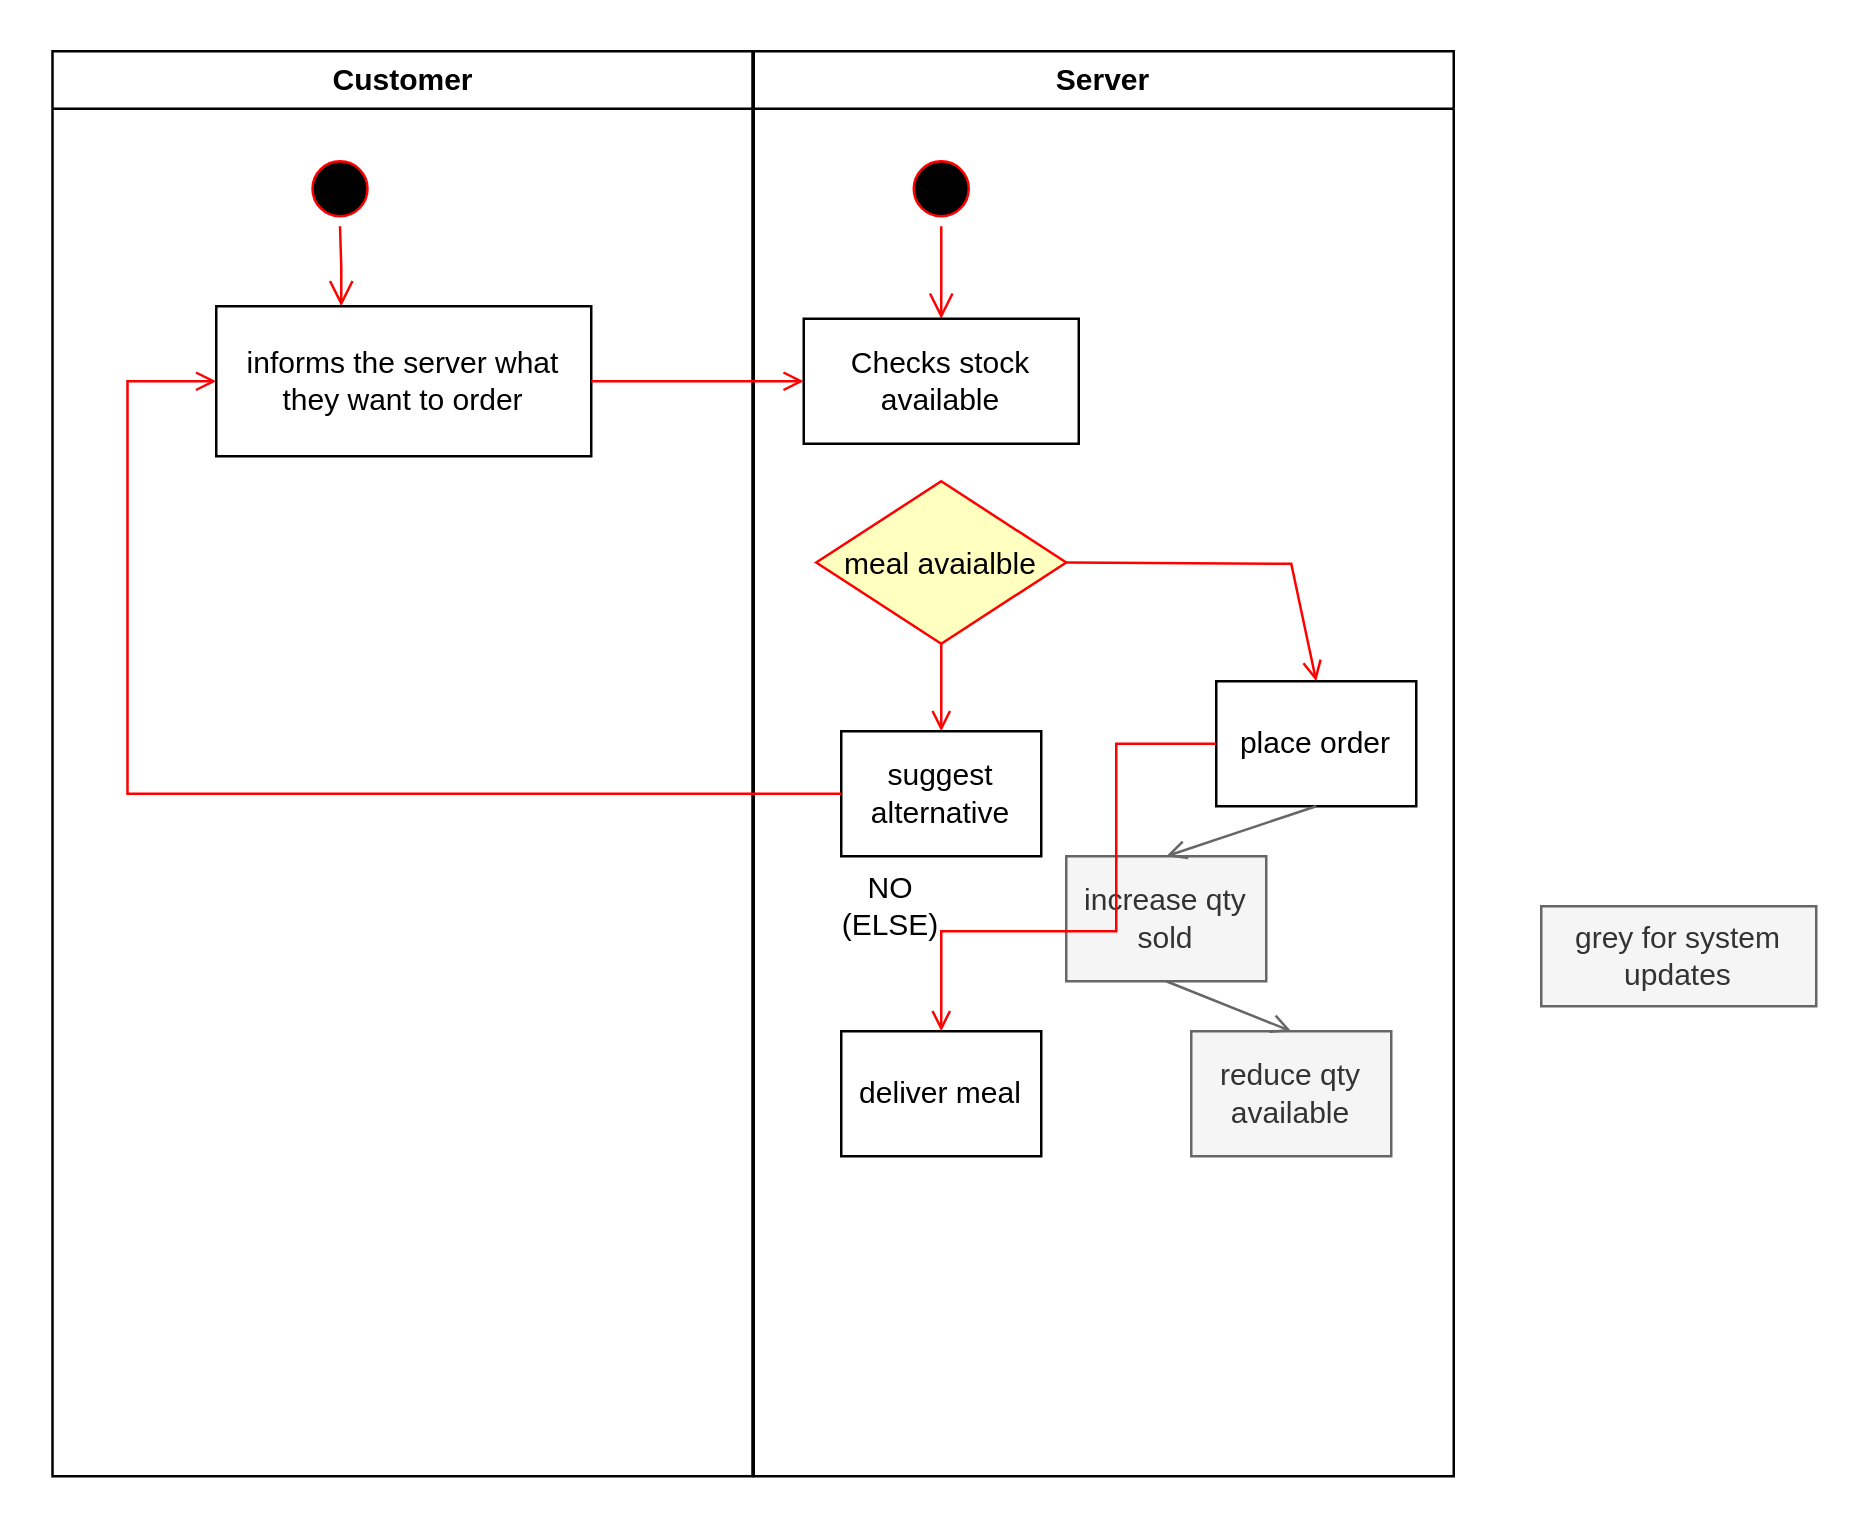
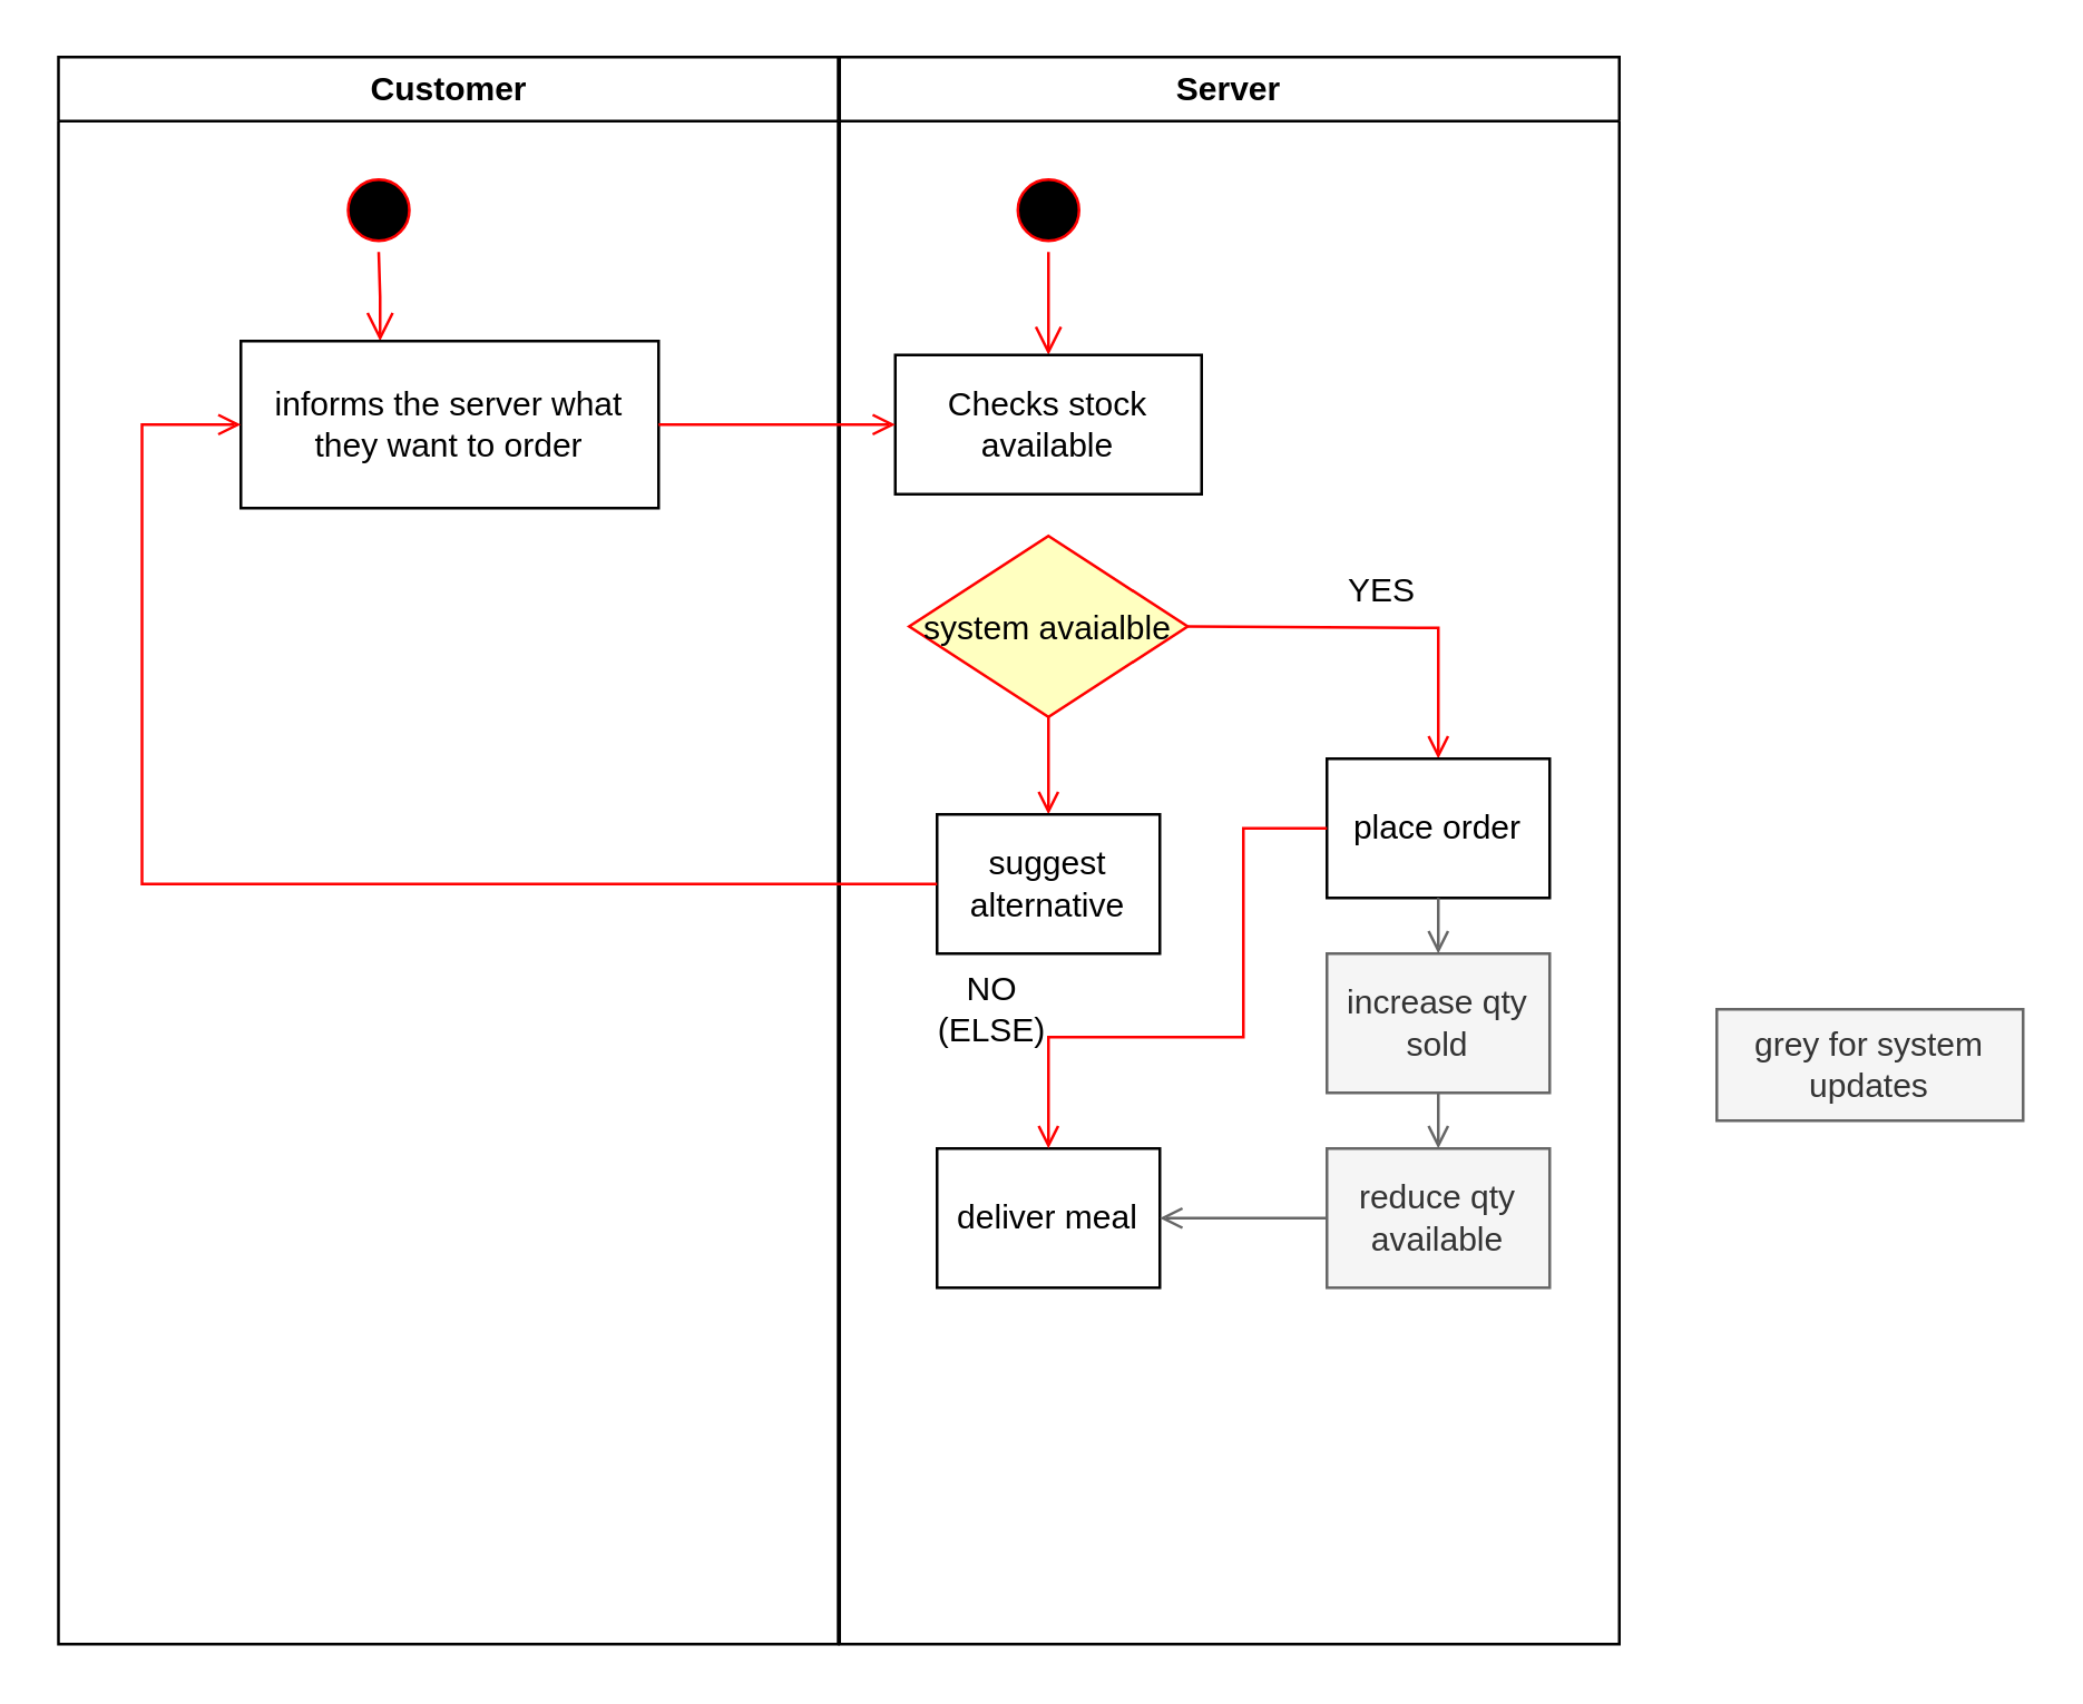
  <mxCell id="0" />
  <mxCell id="1" parent="0" />
  <mxCell id="2" value="Customer" style="swimlane;whiteSpace=wrap" parent="1" vertex="1"><mxGeometry x="20.5" y="20" width="280" height="570" as="geometry" /></mxCell>
  <mxCell id="3" value="" style="ellipse;shape=startState;fillColor=#000000;strokeColor=#ff0000;" parent="2" vertex="1"><mxGeometry x="100" y="40" width="30" height="30" as="geometry" /></mxCell>
  <mxCell id="4" value="" style="edgeStyle=elbowEdgeStyle;elbow=horizontal;verticalAlign=bottom;endArrow=open;endSize=8;strokeColor=#FF0000;endFill=1;rounded=0" parent="2" source="3" target="5" edge="1"><mxGeometry x="100" y="40" as="geometry"><mxPoint x="115" y="110" as="targetPoint" /></mxGeometry></mxCell>
  <mxCell id="5" value="informs the server what they want to order" style="whiteSpace=wrap;" parent="2" vertex="1"><mxGeometry x="65.5" y="102" width="150" height="60" as="geometry" /></mxCell>
  <mxCell id="6" value="Server" style="swimlane;whiteSpace=wrap" parent="1" vertex="1"><mxGeometry x="301" y="20" width="280" height="570" as="geometry" /></mxCell>
  <mxCell id="7" value="" style="ellipse;shape=startState;fillColor=#000000;strokeColor=#ff0000;" parent="6" vertex="1"><mxGeometry x="60" y="40" width="30" height="30" as="geometry" /></mxCell>
  <mxCell id="8" value="" style="edgeStyle=elbowEdgeStyle;elbow=horizontal;verticalAlign=bottom;endArrow=open;endSize=8;strokeColor=#FF0000;endFill=1;rounded=0" parent="6" source="7" target="9" edge="1"><mxGeometry x="40" y="20" as="geometry"><mxPoint x="55" y="90" as="targetPoint" /></mxGeometry></mxCell>
  <mxCell id="9" value="Checks stock available" style="whiteSpace=wrap;" parent="6" vertex="1"><mxGeometry x="20" y="107" width="110" height="50" as="geometry" /></mxCell>
  <mxCell id="10" value="" style="endArrow=open;strokeColor=#FF0000;endFill=1;rounded=0;entryX=0.5;entryY=0;entryDx=0;entryDy=0;" parent="6" target="13" edge="1"><mxGeometry relative="1" as="geometry"><mxPoint x="75" y="230" as="sourcePoint" /><mxPoint x="75.5" y="262" as="targetPoint" /></mxGeometry></mxCell>
- <mxCell id="11" value="meal avaialble" style="rhombus;fillColor=#ffffc0;strokeColor=#ff0000;" parent="6" vertex="1"><mxGeometry x="25" y="172" width="100" height="65" as="geometry" /></mxCell>
+ <mxCell id="11" value="system avaialble" style="rhombus;fillColor=#ffffc0;strokeColor=#ff0000;" parent="6" vertex="1"><mxGeometry x="25" y="172" width="100" height="65" as="geometry" /></mxCell>
  <mxCell id="12" value="NO&lt;br&gt;(ELSE)" style="text;html=1;strokeColor=none;fillColor=none;align=center;verticalAlign=middle;whiteSpace=wrap;rounded=0;" vertex="1" parent="6"><mxGeometry x="35" y="332" width="40" height="20" as="geometry" /></mxCell>
  <mxCell id="13" value="suggest alternative" style="whiteSpace=wrap;" vertex="1" parent="6"><mxGeometry x="35" y="272" width="80" height="50" as="geometry" /></mxCell>
  <mxCell id="14" value="" style="endArrow=open;strokeColor=#FF0000;endFill=1;rounded=0;exitX=1;exitY=0.5;exitDx=0;exitDy=0;entryX=0.5;entryY=0;entryDx=0;entryDy=0;" edge="1" parent="6" source="11" target="15"><mxGeometry relative="1" as="geometry"><mxPoint x="145" y="215" as="sourcePoint" /><mxPoint x="195" y="252" as="targetPoint" /><Array as="points"><mxPoint x="215" y="205" /></Array></mxGeometry></mxCell>
- <mxCell id="15" value="place order" style="whiteSpace=wrap;" vertex="1" parent="6"><mxGeometry x="185" y="252" width="80" height="50" as="geometry" /></mxCell>
- <mxCell id="17" value="increase qty sold" style="whiteSpace=wrap;fillColor=#f5f5f5;strokeColor=#666666;fontColor=#333333;" vertex="1" parent="6"><mxGeometry x="125" y="322" width="80" height="50" as="geometry" /></mxCell>
+ <mxCell id="15" value="place order" style="whiteSpace=wrap;" vertex="1" parent="6"><mxGeometry x="175" y="252" width="80" height="50" as="geometry" /></mxCell>
+ <mxCell id="16" value="YES" style="text;html=1;strokeColor=none;fillColor=none;align=center;verticalAlign=middle;whiteSpace=wrap;rounded=0;" vertex="1" parent="6"><mxGeometry x="175" y="182" width="40" height="20" as="geometry" /></mxCell>
+ <mxCell id="17" value="increase qty sold" style="whiteSpace=wrap;fillColor=#f5f5f5;strokeColor=#666666;fontColor=#333333;" vertex="1" parent="6"><mxGeometry x="175" y="322" width="80" height="50" as="geometry" /></mxCell>
  <mxCell id="18" value="reduce qty available" style="whiteSpace=wrap;fillColor=#f5f5f5;strokeColor=#666666;fontColor=#333333;" vertex="1" parent="6"><mxGeometry x="175" y="392" width="80" height="50" as="geometry" /></mxCell>
  <mxCell id="19" value="" style="endArrow=open;strokeColor=#666666;endFill=1;rounded=0;entryX=0.5;entryY=0;entryDx=0;entryDy=0;exitX=0.5;exitY=1;exitDx=0;exitDy=0;fillColor=#f5f5f5;" edge="1" parent="6" source="15" target="17"><mxGeometry relative="1" as="geometry"><mxPoint x="85" y="240" as="sourcePoint" /><mxPoint x="85" y="282" as="targetPoint" /></mxGeometry></mxCell>
  <mxCell id="20" value="" style="endArrow=open;strokeColor=#666666;endFill=1;rounded=0;entryX=0.5;entryY=0;entryDx=0;entryDy=0;exitX=0.5;exitY=1;exitDx=0;exitDy=0;fillColor=#f5f5f5;" edge="1" parent="6" source="17" target="18"><mxGeometry relative="1" as="geometry"><mxPoint x="225" y="312" as="sourcePoint" /><mxPoint x="225" y="342" as="targetPoint" /></mxGeometry></mxCell>
  <mxCell id="21" value="deliver meal" style="whiteSpace=wrap;" vertex="1" parent="6"><mxGeometry x="35" y="392" width="80" height="50" as="geometry" /></mxCell>
+ <mxCell id="22" value="" style="endArrow=open;strokeColor=#666666;endFill=1;rounded=0;entryX=1;entryY=0.5;entryDx=0;entryDy=0;exitX=0;exitY=0.5;exitDx=0;exitDy=0;fillColor=#f5f5f5;" edge="1" parent="6" source="18" target="21"><mxGeometry relative="1" as="geometry"><mxPoint x="225" y="382" as="sourcePoint" /><mxPoint x="225" y="402" as="targetPoint" /></mxGeometry></mxCell>
  <mxCell id="23" value="" style="endArrow=open;strokeColor=#FF0000;endFill=1;rounded=0;exitX=0;exitY=0.5;exitDx=0;exitDy=0;entryX=0.5;entryY=0;entryDx=0;entryDy=0;" edge="1" parent="6" source="15" target="21"><mxGeometry relative="1" as="geometry"><mxPoint x="135" y="214.5" as="sourcePoint" /><mxPoint x="225" y="262" as="targetPoint" /><Array as="points"><mxPoint x="145" y="277" /><mxPoint x="145" y="352" /><mxPoint x="75" y="352" /></Array></mxGeometry></mxCell>
  <mxCell id="24" value="" style="endArrow=open;strokeColor=#FF0000;endFill=1;rounded=0;exitX=1;exitY=0.5;exitDx=0;exitDy=0;entryX=0;entryY=0.5;entryDx=0;entryDy=0;" edge="1" parent="1" source="5" target="9"><mxGeometry relative="1" as="geometry"><mxPoint x="385.5" y="182" as="sourcePoint" /><mxPoint x="385.5" y="250" as="targetPoint" /></mxGeometry></mxCell>
  <mxCell id="25" value="" style="edgeStyle=elbowEdgeStyle;elbow=horizontal;strokeColor=#FF0000;endArrow=open;endFill=1;rounded=0;exitX=0;exitY=0.5;exitDx=0;exitDy=0;" parent="1" source="13" target="5" edge="1"><mxGeometry width="100" height="100" relative="1" as="geometry"><mxPoint x="80.5" y="370" as="sourcePoint" /><mxPoint x="280.5" y="210" as="targetPoint" /><Array as="points"><mxPoint x="50.5" y="270" /></Array></mxGeometry></mxCell>
  <mxCell id="26" value="grey for system updates" style="text;html=1;strokeColor=#666666;fillColor=#f5f5f5;align=center;verticalAlign=middle;whiteSpace=wrap;rounded=0;fontColor=#333333;strokeWidth=1;" vertex="1" parent="1"><mxGeometry x="616" y="362" width="110" height="40" as="geometry" /></mxCell>
